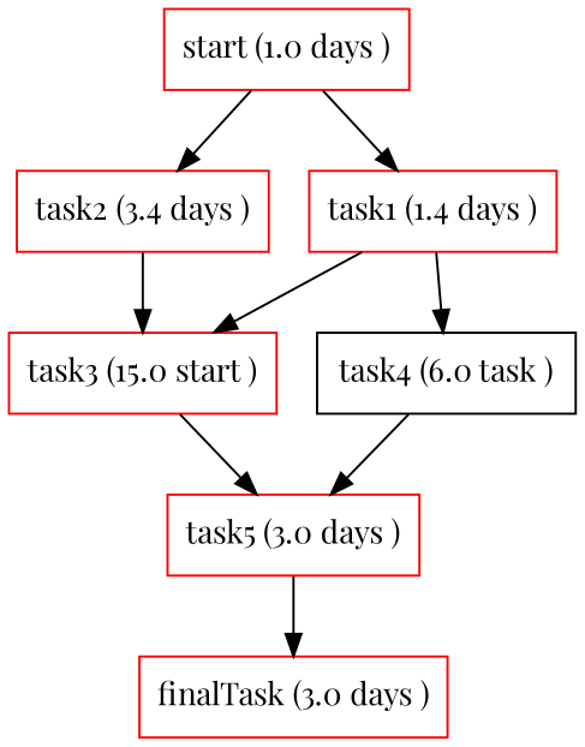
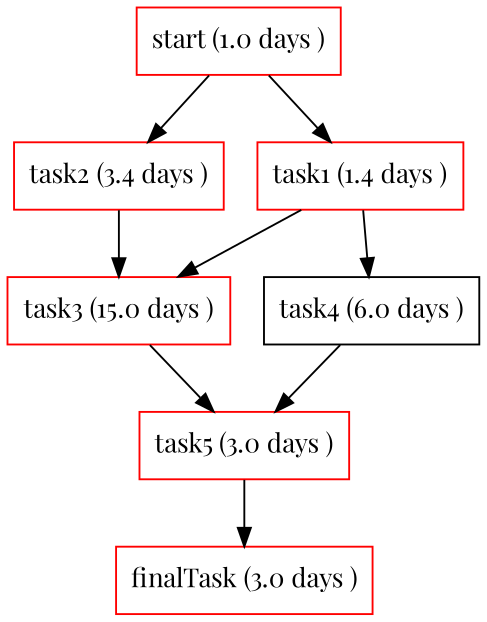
  digraph {
    fontname="Playfair Display"
    node [color=red fontname="Playfair Display" shape=box]
    edge [fontname="Playfair Display"]
    n1 [label="start (1.0 days )"]
    n2 [label="task1 (1.4 days )"]
    n3 [label="task2 (3.4 days )"]
-   n4 [label="task3 (15.0 start )"]
-   n5 [label="task4 (6.0 task )" color=""]
+   n4 [label="task3 (15.0 days )"]
+   n5 [label="task4 (6.0 days )" color=""]
    n6 [label="task5 (3.0 days )"]
    n7 [label="finalTask (3.0 days )"]
    n1 -> n2
    n1 -> n3
    n2 -> n4
    n2 -> n5
    n3 -> n4
    n4 -> n6
    n5 -> n6
    n6 -> n7
  }
